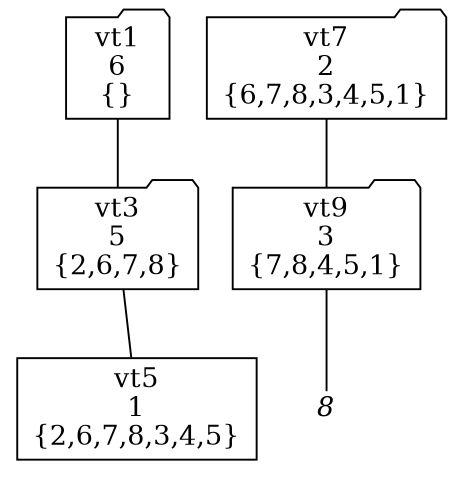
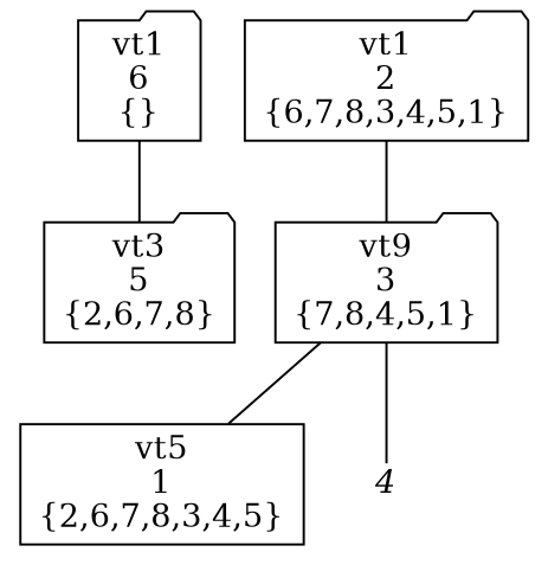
  digraph {
    node [shape=folder]
    edge [arrowhead=none]
    n1 [label="vt1\n6\n{}"]
    n2 [label="vt3\n5\n{2,6,7,8}"]
    n3 [label="vt5\n1\n{2,6,7,8,3,4,5}" shape=box]
-   n4 [label="vt7\n2\n{6,7,8,3,4,5,1}"]
+   n4 [label="vt1\n2\n{6,7,8,3,4,5,1}"]
    n5 [label="vt9\n3\n{7,8,4,5,1}"]
-   n6 [fixedsize=true fontname="Times-Italic" fontsize=14 height=.25 label=8 shape=plaintext width=.25]
+   n6 [fixedsize=true fontname="Times-Italic" fontsize=14 height=.25 label=4 shape=plaintext width=.25]
    n1 -> n2
-   n2 -> n3
+   n5 -> n3
    n4 -> n5
    n5 -> n6
  }
